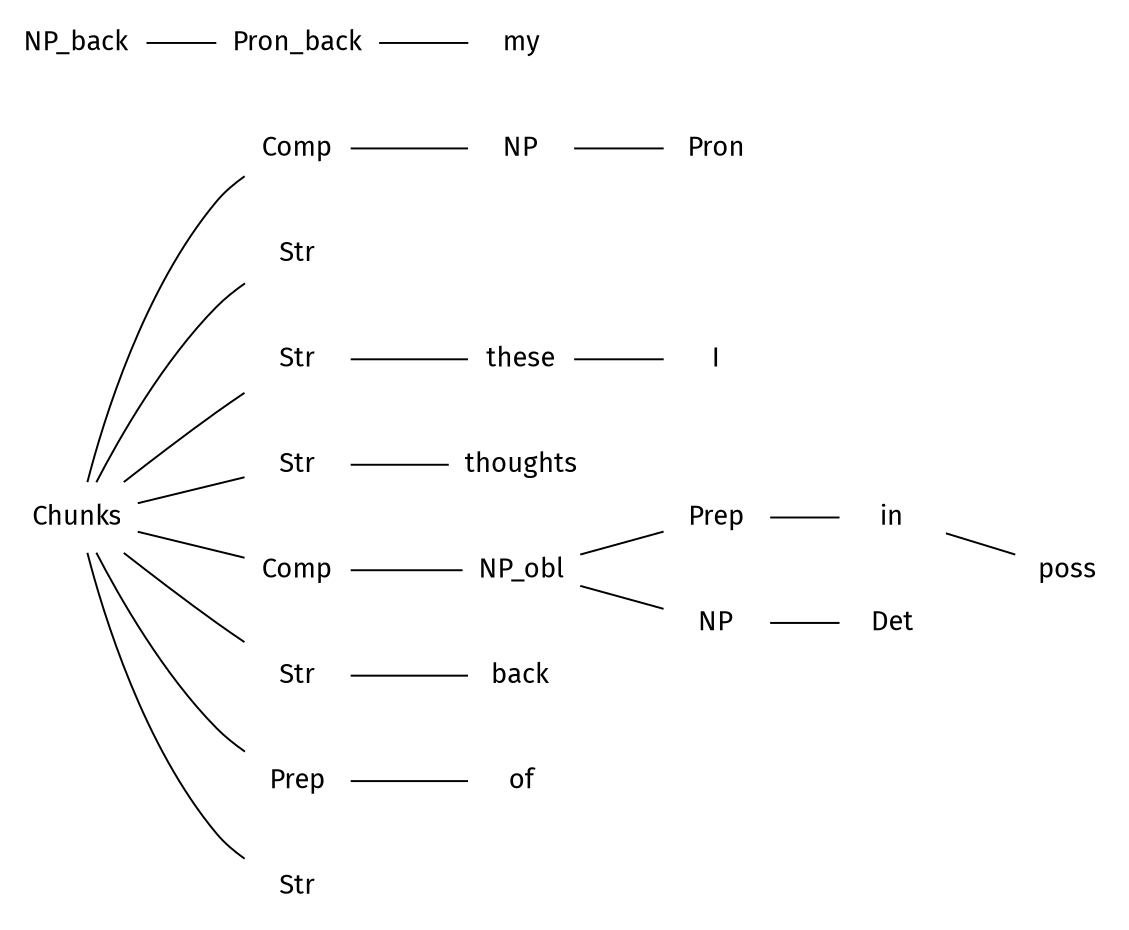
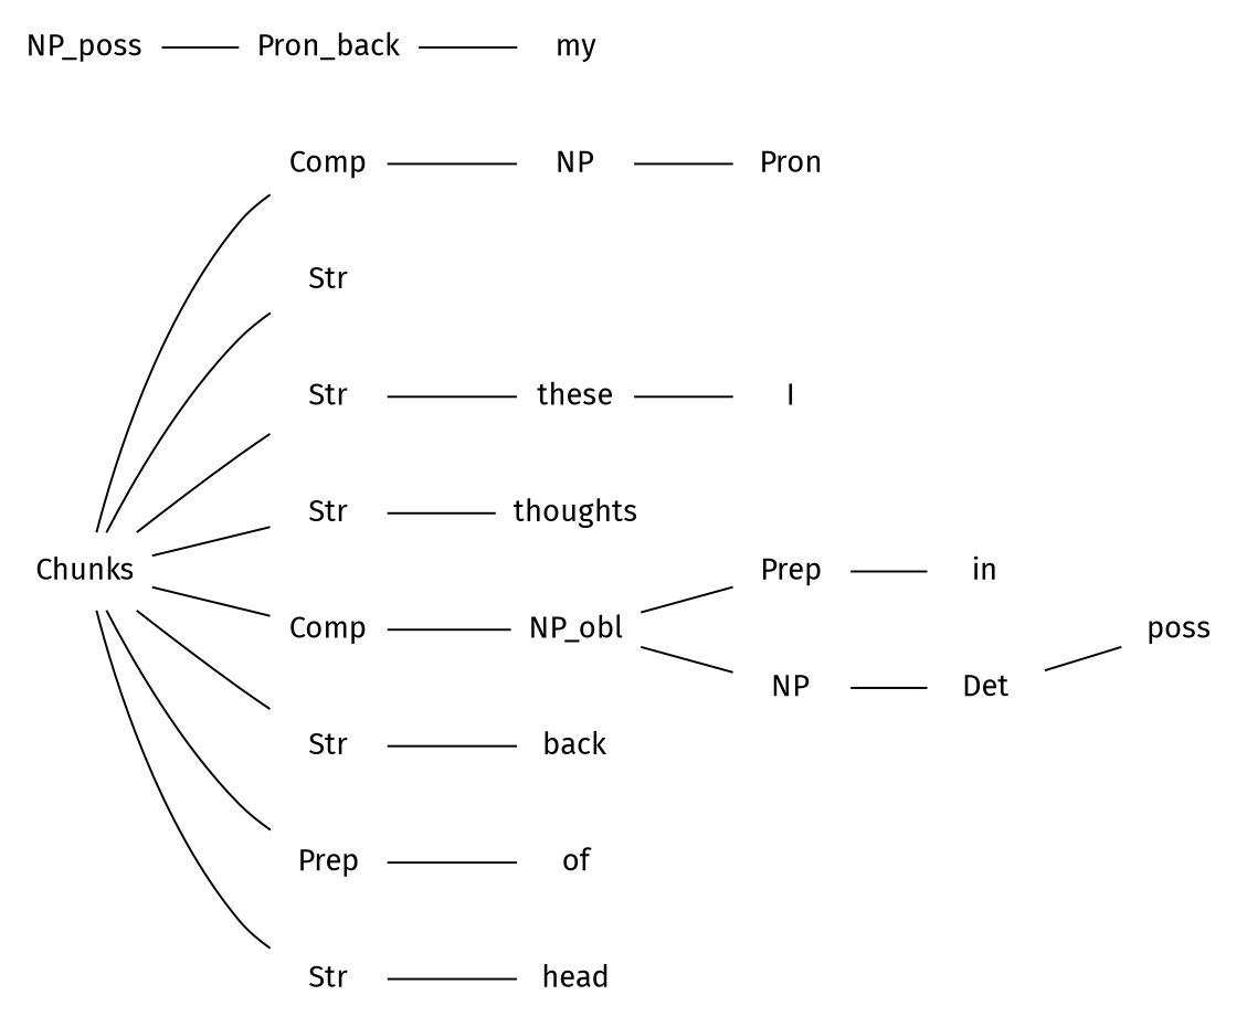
  graph {
    fontname="Fira Sans"
    rankdir=LR
    node [fontname="Fira Sans" shape=plaintext style=solid]
    edge [fontname="Fira Sans" style=solid]
    n1 [label=Chunks]
    n2 [label=Comp]
    n3 [label=Str]
    n4 [label=Str]
    n5 [label=Str]
    n6 [label=Comp]
    n7 [label=Str]
    n8 [label=Prep]
    n9 [label=Str]
    n10 [label=NP]
    n11 [label=these]
    n12 [label=thoughts]
    n13 [label=NP_obl]
    n14 [label=back]
    n15 [label=of]
-   n16 [label=NP_back]
+   n16 [label=NP_poss]
    n17 [label=Pron_back]
+   n18 [label=head]
    n19 [label=Pron]
    n20 [label=I]
    n21 [label=Prep]
    n22 [label=NP]
    n23 [label=in]
    n24 [label=Det]
    n25 [label=poss]
    n26 [label=my]
    n1 -- n2
    n1 -- n3
    n1 -- n4
    n1 -- n5
    n1 -- n6
    n1 -- n7
    n1 -- n8
    n1 -- n9
    n2 -- n10
    n4 -- n11
    n5 -- n12
    n6 -- n13
    n7 -- n14
    n8 -- n15
+   n9 -- n18
    n10 -- n19
    n11 -- n20
    n13 -- n21
    n13 -- n22
    n16 -- n17
    n17 -- n26
    n21 -- n23
    n22 -- n24
-   n23 -- n25
+   n24 -- n25
  }
